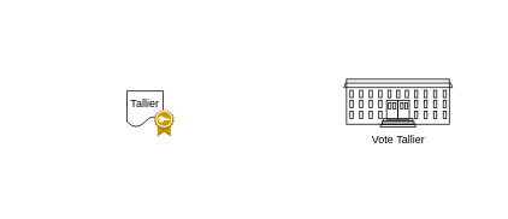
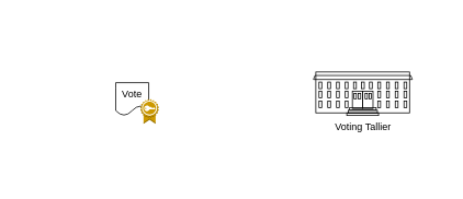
  <mxCell id="0" />
  <mxCell id="1" parent="0" />
- <mxCell id="2" value="Tallier" style="shape=document;whiteSpace=wrap;html=1;boundedLbl=1;strokeColor=default;strokeWidth=1;fillColor=none;" parent="1" vertex="1"><mxGeometry x="140" y="100" width="40" height="40" as="geometry" /></mxCell>
+ <mxCell id="2" value="Vote" style="shape=document;whiteSpace=wrap;html=1;boundedLbl=1;strokeColor=default;strokeWidth=1;fillColor=none;" parent="1" vertex="1"><mxGeometry x="140" y="100" width="40" height="40" as="geometry" /></mxCell>
  <mxCell id="3" value="" style="outlineConnect=0;dashed=0;verticalLabelPosition=bottom;verticalAlign=top;align=center;html=1;shape=mxgraph.aws3.certificate;fillColor=#CC9900;gradientColor=none;strokeColor=default;strokeWidth=1;" parent="1" vertex="1"><mxGeometry x="170" y="120" width="22.11" height="30" as="geometry" /></mxCell>
  <mxCell id="4" value="" style="rounded=0;whiteSpace=wrap;html=1;fontColor=none;fillColor=none;strokeColor=none;" parent="1" vertex="1"><mxGeometry x="20" y="20" width="520" height="200" as="geometry" /></mxCell>
  <mxCell id="5" value="" style="rounded=0;whiteSpace=wrap;html=1;fillColor=none;strokeColor=none;" parent="1" vertex="1"><mxGeometry x="380" y="60" width="120" height="80" as="geometry" /></mxCell>
- <mxCell id="6" value="Vote Tallier" style="shape=mxgraph.cisco.buildings.university;html=1;pointerEvents=1;dashed=0;fillColor=none;strokeColor=#000000;strokeWidth=1;verticalLabelPosition=bottom;verticalAlign=top;align=center;outlineConnect=0;" parent="1" vertex="1"><mxGeometry x="380" y="87" width="120" height="53" as="geometry" /></mxCell>
+ <mxCell id="6" value="Voting Tallier" style="shape=mxgraph.cisco.buildings.university;html=1;pointerEvents=1;dashed=0;fillColor=none;strokeColor=#000000;strokeWidth=1;verticalLabelPosition=bottom;verticalAlign=top;align=center;outlineConnect=0;" parent="1" vertex="1"><mxGeometry x="380" y="87" width="120" height="53" as="geometry" /></mxCell>
  <mxCell id="7" value="" style="rounded=0;whiteSpace=wrap;html=1;fontColor=none;fillColor=none;strokeColor=none;" vertex="1" parent="1"><mxGeometry x="20" y="20" width="520" height="200" as="geometry" /></mxCell>
